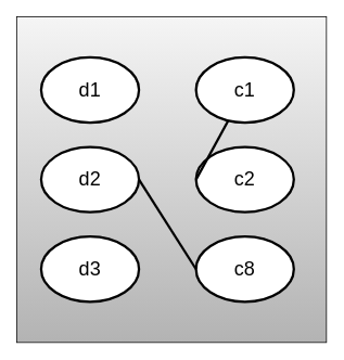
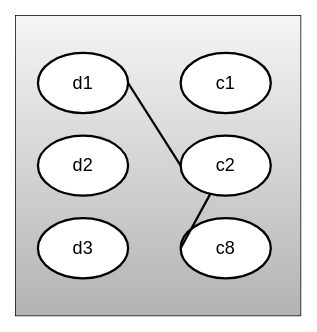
  <mxCell id="0" />
  <mxCell id="1" parent="0" />
  <mxCell id="2" value="" style="rounded=0;whiteSpace=wrap;html=1;fillColor=#f5f5f5;gradientColor=#b3b3b3;strokeColor=#000000;" parent="1" vertex="1"><mxGeometry x="20" y="20" width="380" height="400" as="geometry" /></mxCell>
  <mxCell id="3" value="c2" style="ellipse;whiteSpace=wrap;html=1;strokeColor=#000000;fontSize=24;strokeWidth=3;" parent="1" vertex="1"><mxGeometry x="240" y="180" width="120" height="80" as="geometry" /></mxCell>
- <mxCell id="4" style="edgeStyle=none;html=1;exitX=0;exitY=0.5;exitDx=0;exitDy=0;strokeColor=#000000;fontSize=24;strokeWidth=3;endArrow=none;endFill=0;" parent="1" source="3" target="9" edge="1"><mxGeometry relative="1" as="geometry" /></mxCell>
+ <mxCell id="4" style="edgeStyle=none;html=1;exitX=0;exitY=0.5;exitDx=0;exitDy=0;entryX=1;entryY=0.5;entryDx=0;entryDy=0;strokeColor=#000000;fontSize=24;strokeWidth=3;endArrow=none;endFill=0;" parent="1" source="3" target="6" edge="1"><mxGeometry relative="1" as="geometry" /></mxCell>
  <mxCell id="5" value="c8" style="ellipse;whiteSpace=wrap;html=1;strokeColor=#000000;fontSize=24;strokeWidth=3;" parent="1" vertex="1"><mxGeometry x="240" y="290" width="120" height="80" as="geometry" /></mxCell>
  <mxCell id="6" value="d1" style="ellipse;whiteSpace=wrap;html=1;strokeColor=#000000;fontSize=24;strokeWidth=3;" parent="1" vertex="1"><mxGeometry x="50" y="70" width="120" height="80" as="geometry" /></mxCell>
  <mxCell id="7" value="d2" style="ellipse;whiteSpace=wrap;html=1;strokeColor=#000000;fontSize=24;strokeWidth=3;" parent="1" vertex="1"><mxGeometry x="50" y="180" width="120" height="80" as="geometry" /></mxCell>
  <mxCell id="8" value="d3" style="ellipse;whiteSpace=wrap;html=1;strokeColor=#000000;fontSize=24;strokeWidth=3;" parent="1" vertex="1"><mxGeometry x="50" y="290" width="120" height="80" as="geometry" /></mxCell>
  <mxCell id="9" value="c1" style="ellipse;whiteSpace=wrap;html=1;strokeColor=#000000;fontSize=24;strokeWidth=3;" parent="1" vertex="1"><mxGeometry x="240" y="70" width="120" height="80" as="geometry" /></mxCell>
- <mxCell id="10" style="edgeStyle=none;html=1;exitX=0;exitY=0.5;exitDx=0;exitDy=0;entryX=1;entryY=0.5;entryDx=0;entryDy=0;strokeColor=#000000;fontSize=24;strokeWidth=3;endArrow=none;endFill=0;" parent="1" source="5" target="7" edge="1"><mxGeometry relative="1" as="geometry"><mxPoint x="180" y="230" as="sourcePoint" /><mxPoint x="250" y="120" as="targetPoint" /></mxGeometry></mxCell>
+ <mxCell id="10" style="edgeStyle=none;html=1;exitX=0;exitY=0.5;exitDx=0;exitDy=0;strokeColor=#000000;fontSize=24;strokeWidth=3;endArrow=none;endFill=0;" parent="1" source="5" target="3" edge="1"><mxGeometry relative="1" as="geometry"><mxPoint x="180" y="230" as="sourcePoint" /><mxPoint x="250" y="120" as="targetPoint" /></mxGeometry></mxCell>
